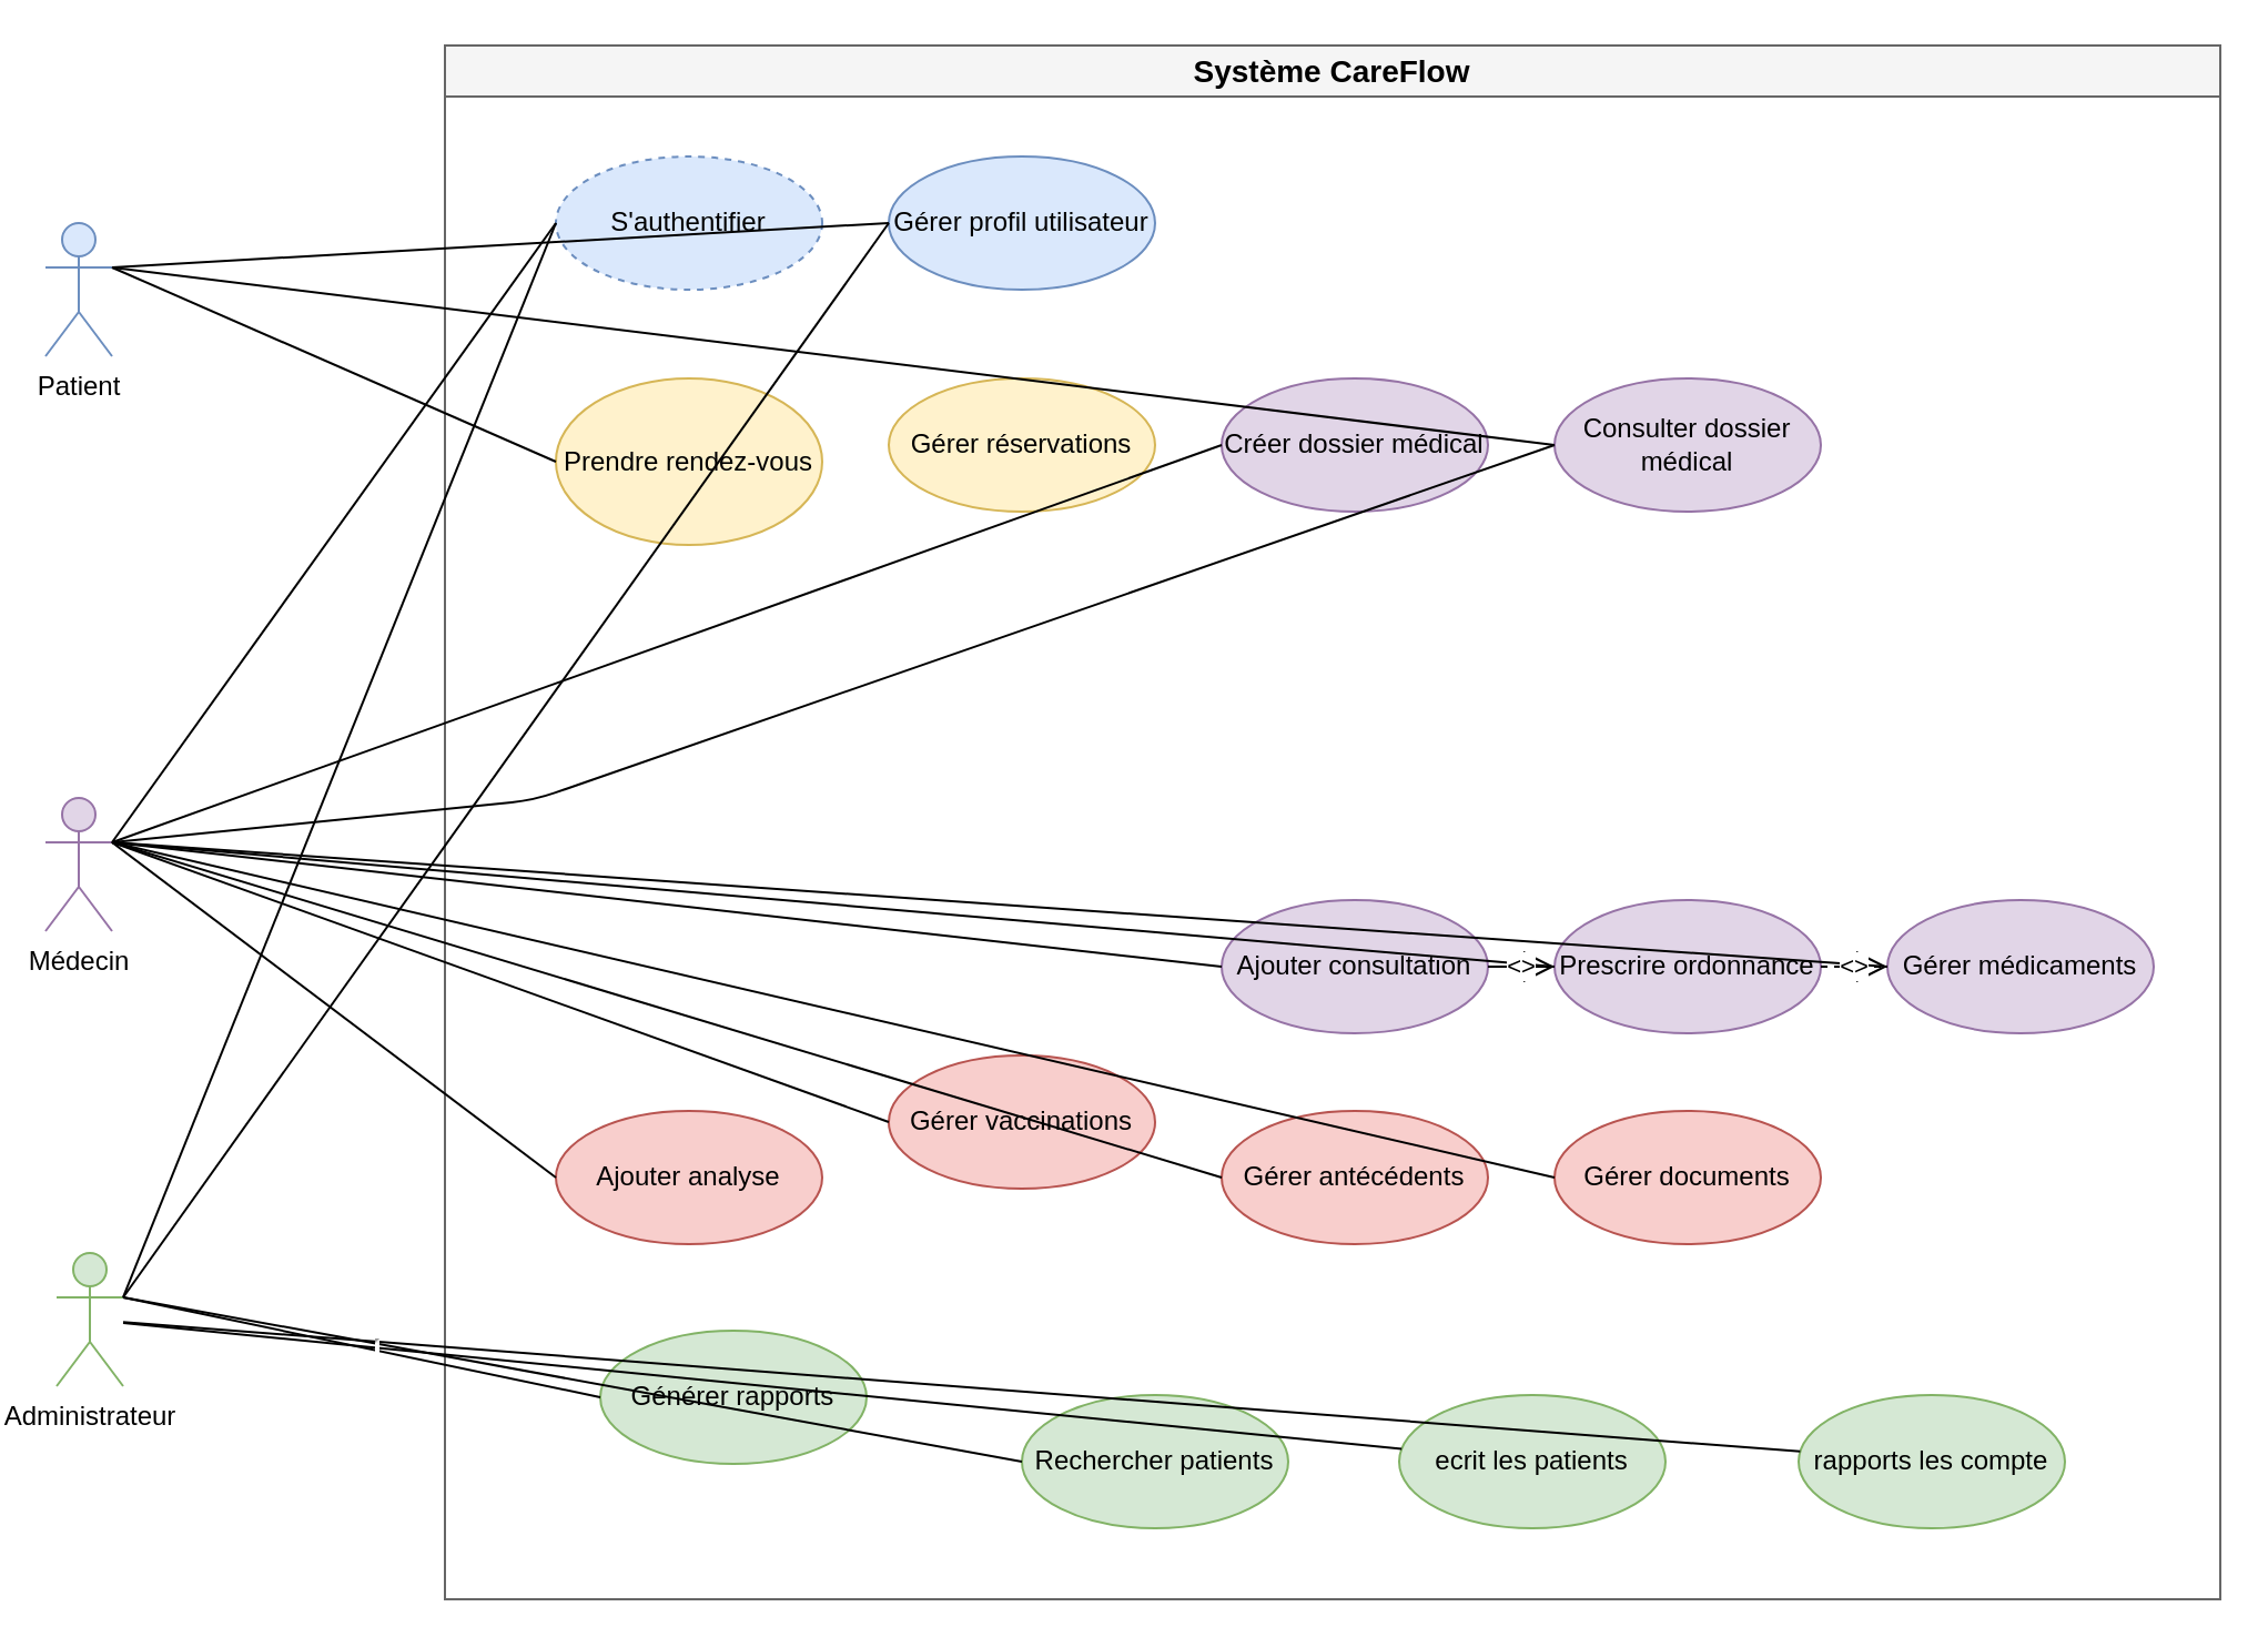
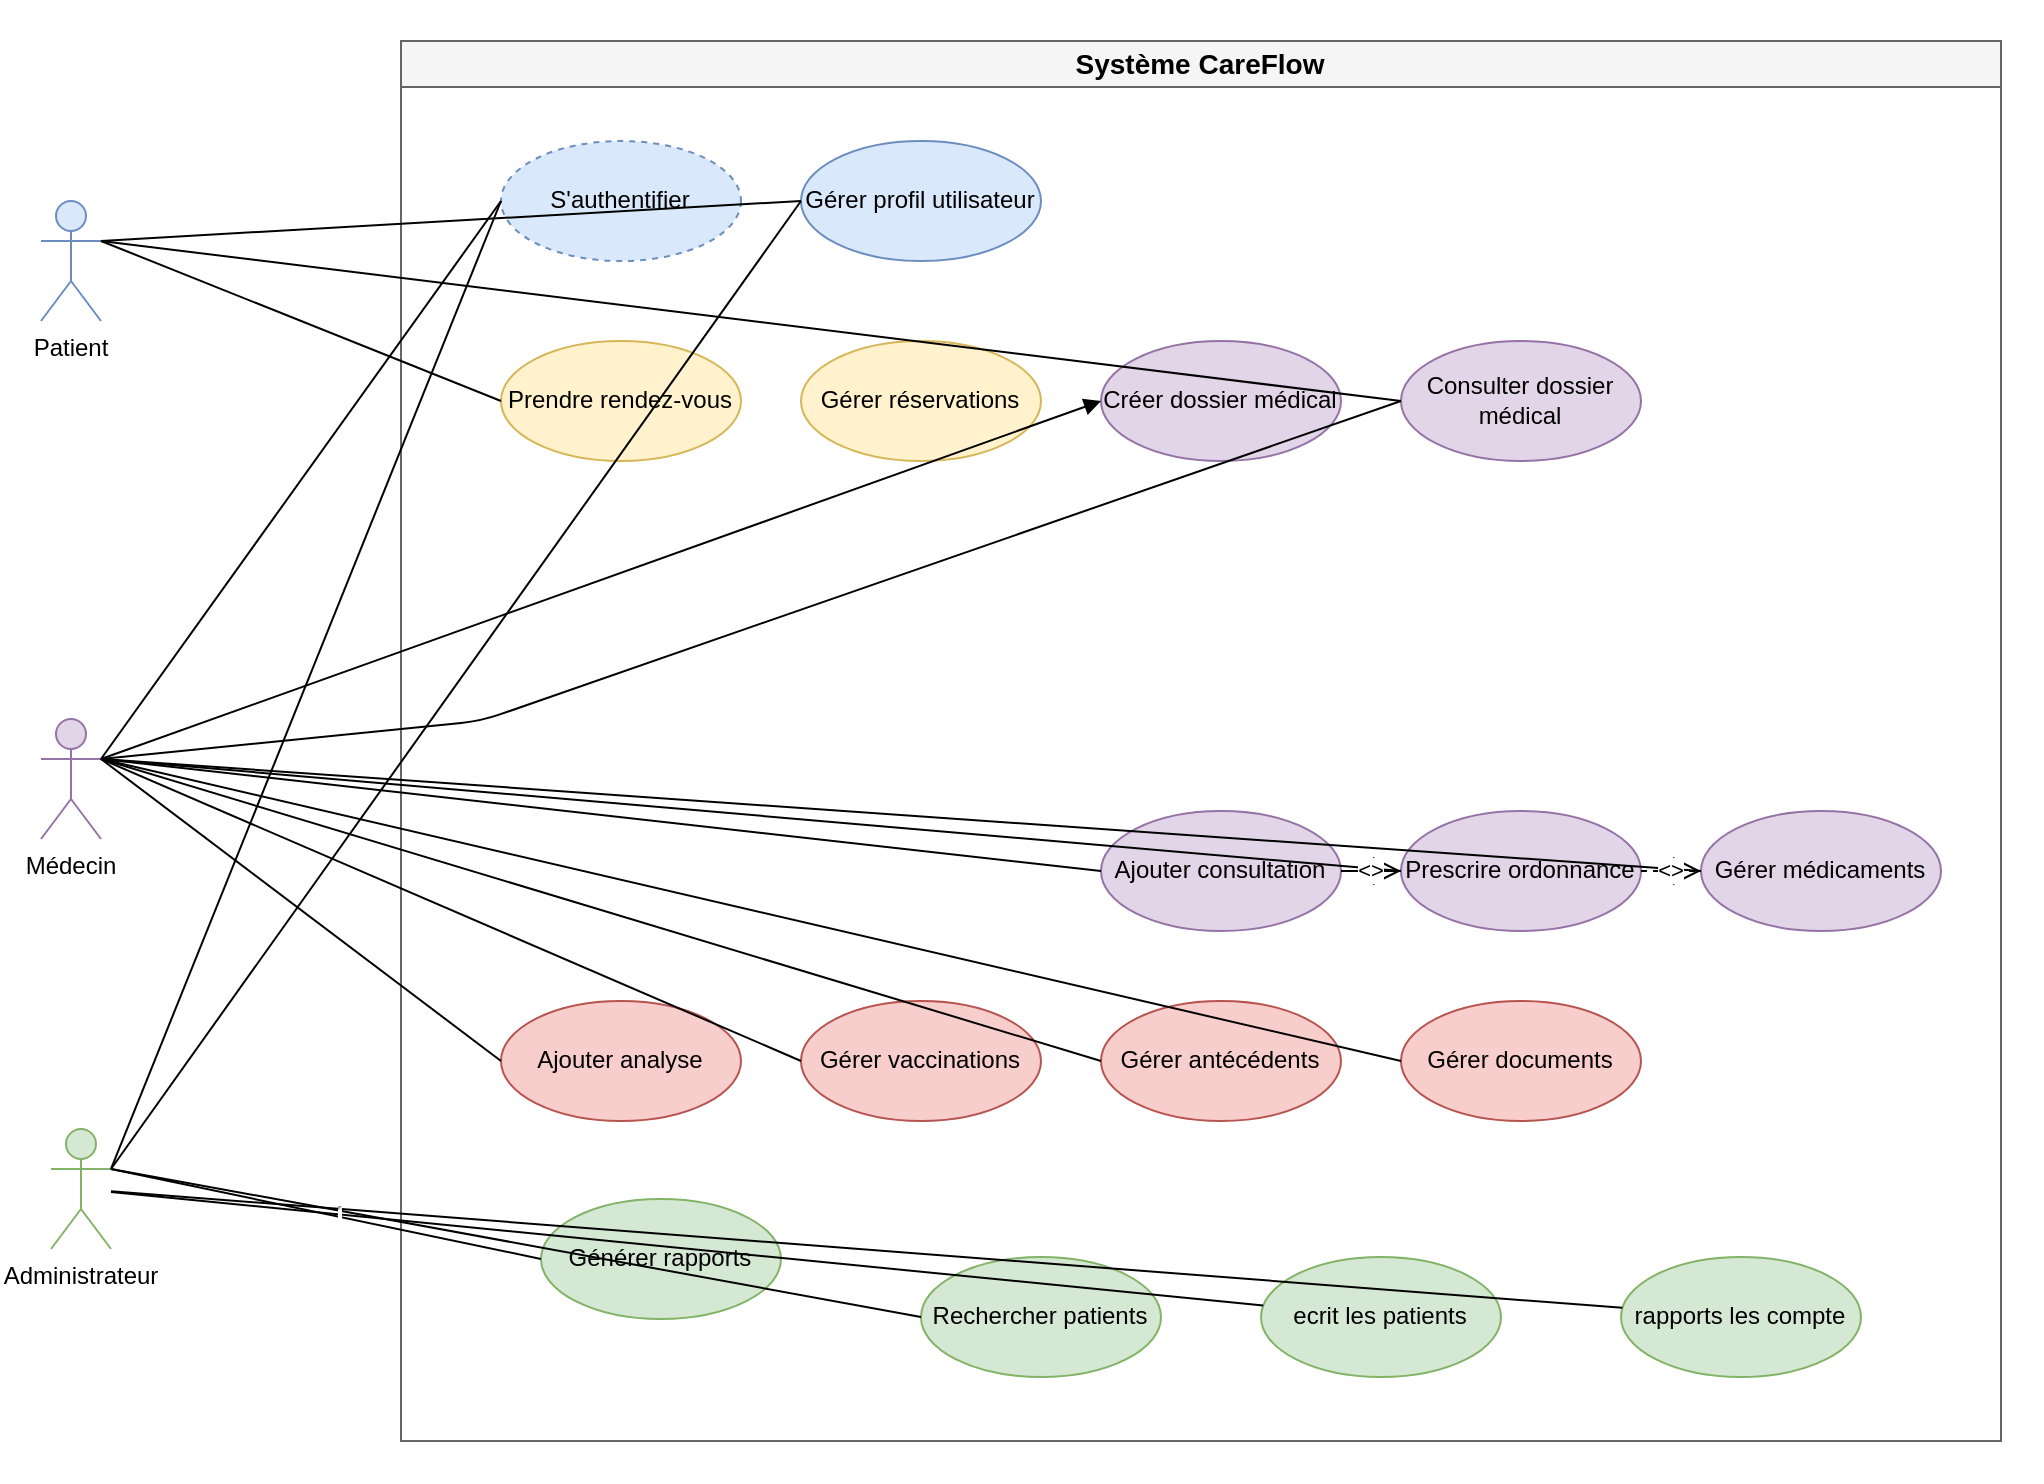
  <mxCell id="0" />
  <mxCell id="1" parent="0" />
  <mxCell id="2" value="Système CareFlow" style="swimlane;whiteSpace=wrap;html=1;fillColor=#f5f5f5;strokeColor=#666666;fontStyle=1;fontSize=14;" parent="1" vertex="1"><mxGeometry x="200" y="20" width="800" height="700" as="geometry" /></mxCell>
  <mxCell id="3" value="S'authentifier" style="ellipse;whiteSpace=wrap;html=1;fillColor=#dae8fc;strokeColor=#6c8ebf;dashed=1;" parent="2" vertex="1"><mxGeometry x="50" y="50" width="120" height="60" as="geometry" /></mxCell>
  <mxCell id="4" value="Gérer profil utilisateur" style="ellipse;whiteSpace=wrap;html=1;fillColor=#dae8fc;strokeColor=#6c8ebf;" parent="2" vertex="1"><mxGeometry x="200" y="50" width="120" height="60" as="geometry" /></mxCell>
- <mxCell id="5" value="Prendre rendez-vous" style="ellipse;whiteSpace=wrap;html=1;fillColor=#fff2cc;strokeColor=#d6b656;" parent="2" vertex="1"><mxGeometry x="50" y="150" width="120" height="75" as="geometry" /></mxCell>
+ <mxCell id="5" value="Prendre rendez-vous" style="ellipse;whiteSpace=wrap;html=1;fillColor=#fff2cc;strokeColor=#d6b656;" parent="2" vertex="1"><mxGeometry x="50" y="150" width="120" height="60" as="geometry" /></mxCell>
  <mxCell id="6" value="Gérer réservations" style="ellipse;whiteSpace=wrap;html=1;fillColor=#fff2cc;strokeColor=#d6b656;" parent="2" vertex="1"><mxGeometry x="200" y="150" width="120" height="60" as="geometry" /></mxCell>
  <mxCell id="7" value="Créer dossier médical" style="ellipse;whiteSpace=wrap;html=1;fillColor=#e1d5e7;strokeColor=#9673a6;" parent="2" vertex="1"><mxGeometry x="350" y="150" width="120" height="60" as="geometry" /></mxCell>
  <mxCell id="8" value="Consulter dossier médical" style="ellipse;whiteSpace=wrap;html=1;fillColor=#e1d5e7;strokeColor=#9673a6;" parent="2" vertex="1"><mxGeometry x="500" y="150" width="120" height="60" as="geometry" /></mxCell>
  <mxCell id="9" value="Ajouter consultation" style="ellipse;whiteSpace=wrap;html=1;fillColor=#e1d5e7;strokeColor=#9673a6;" parent="2" vertex="1"><mxGeometry x="350" y="385" width="120" height="60" as="geometry" /></mxCell>
  <mxCell id="10" value="Prescrire ordonnance" style="ellipse;whiteSpace=wrap;html=1;fillColor=#e1d5e7;strokeColor=#9673a6;" parent="2" vertex="1"><mxGeometry x="500" y="385" width="120" height="60" as="geometry" /></mxCell>
  <mxCell id="11" value="Gérer médicaments" style="ellipse;whiteSpace=wrap;html=1;fillColor=#e1d5e7;strokeColor=#9673a6;" parent="2" vertex="1"><mxGeometry x="650" y="385" width="120" height="60" as="geometry" /></mxCell>
  <mxCell id="12" value="Ajouter analyse" style="ellipse;whiteSpace=wrap;html=1;fillColor=#f8cecc;strokeColor=#b85450;" parent="2" vertex="1"><mxGeometry x="50" y="480" width="120" height="60" as="geometry" /></mxCell>
- <mxCell id="13" value="Gérer vaccinations" style="ellipse;whiteSpace=wrap;html=1;fillColor=#f8cecc;strokeColor=#b85450;" parent="2" vertex="1"><mxGeometry x="200" y="455" width="120" height="60" as="geometry" /></mxCell>
+ <mxCell id="13" value="Gérer vaccinations" style="ellipse;whiteSpace=wrap;html=1;fillColor=#f8cecc;strokeColor=#b85450;" parent="2" vertex="1"><mxGeometry x="200" y="480" width="120" height="60" as="geometry" /></mxCell>
  <mxCell id="14" value="Gérer antécédents" style="ellipse;whiteSpace=wrap;html=1;fillColor=#f8cecc;strokeColor=#b85450;" parent="2" vertex="1"><mxGeometry x="350" y="480" width="120" height="60" as="geometry" /></mxCell>
  <mxCell id="15" value="Gérer documents" style="ellipse;whiteSpace=wrap;html=1;fillColor=#f8cecc;strokeColor=#b85450;" parent="2" vertex="1"><mxGeometry x="500" y="480" width="120" height="60" as="geometry" /></mxCell>
  <mxCell id="16" value="Générer rapports" style="ellipse;whiteSpace=wrap;html=1;fillColor=#d5e8d4;strokeColor=#82b366;" parent="2" vertex="1"><mxGeometry x="70" y="579" width="120" height="60" as="geometry" /></mxCell>
  <mxCell id="17" value="Rechercher patients" style="ellipse;whiteSpace=wrap;html=1;fillColor=#d5e8d4;strokeColor=#82b366;" parent="2" vertex="1"><mxGeometry x="260" y="608" width="120" height="60" as="geometry" /></mxCell>
  <mxCell id="18" value="ecrit les patients" style="ellipse;whiteSpace=wrap;html=1;fillColor=#d5e8d4;strokeColor=#82b366;" parent="2" vertex="1"><mxGeometry x="430" y="608" width="120" height="60" as="geometry" /></mxCell>
  <mxCell id="19" value="rapports les compte" style="ellipse;whiteSpace=wrap;html=1;fillColor=#d5e8d4;strokeColor=#82b366;" parent="2" vertex="1"><mxGeometry x="610" y="608" width="120" height="60" as="geometry" /></mxCell>
  <mxCell id="20" value="Patient" style="shape=umlActor;verticalLabelPosition=bottom;verticalAlign=top;html=1;fillColor=#dae8fc;strokeColor=#6c8ebf;" parent="1" vertex="1"><mxGeometry x="20" y="100" width="30" height="60" as="geometry" /></mxCell>
  <mxCell id="21" value="Médecin" style="shape=umlActor;verticalLabelPosition=bottom;verticalAlign=top;html=1;fillColor=#e1d5e7;strokeColor=#9673a6;" parent="1" vertex="1"><mxGeometry x="20" y="359" width="30" height="60" as="geometry" /></mxCell>
  <mxCell id="22" style="edgeStyle=none;html=1;endArrow=none;endFill=0;" parent="1" source="23" target="18" edge="1"><mxGeometry relative="1" as="geometry" /></mxCell>
  <mxCell id="23" value="Administrateur" style="shape=umlActor;verticalLabelPosition=bottom;verticalAlign=top;html=1;fillColor=#d5e8d4;strokeColor=#82b366;" parent="1" vertex="1"><mxGeometry x="25" y="564" width="30" height="60" as="geometry" /></mxCell>
  <mxCell id="24" value="" style="endArrow=none;html=1;exitX=1;exitY=0.333;exitDx=0;exitDy=0;exitPerimeter=0;entryX=0;entryY=0.5;entryDx=0;entryDy=0;" parent="1" source="20" target="4" edge="1"><mxGeometry width="50" height="50" relative="1" as="geometry"><mxPoint x="70" y="200" as="sourcePoint" /><mxPoint x="120" y="150" as="targetPoint" /></mxGeometry></mxCell>
  <mxCell id="25" value="" style="endArrow=none;html=1;exitX=1;exitY=0.333;exitDx=0;exitDy=0;exitPerimeter=0;entryX=0;entryY=0.5;entryDx=0;entryDy=0;" parent="1" source="20" target="5" edge="1"><mxGeometry width="50" height="50" relative="1" as="geometry"><mxPoint x="70" y="200" as="sourcePoint" /><mxPoint x="120" y="150" as="targetPoint" /></mxGeometry></mxCell>
  <mxCell id="26" value="" style="endArrow=none;html=1;exitX=1;exitY=0.333;exitDx=0;exitDy=0;exitPerimeter=0;entryX=0;entryY=0.5;entryDx=0;entryDy=0;" parent="1" source="20" target="8" edge="1"><mxGeometry width="50" height="50" relative="1" as="geometry"><mxPoint x="70" y="200" as="sourcePoint" /><mxPoint x="120" y="150" as="targetPoint" /></mxGeometry></mxCell>
  <mxCell id="27" value="" style="endArrow=none;html=1;exitX=1;exitY=0.333;exitDx=0;exitDy=0;exitPerimeter=0;entryX=0;entryY=0.5;entryDx=0;entryDy=0;" parent="1" source="21" target="3" edge="1"><mxGeometry width="50" height="50" relative="1" as="geometry"><mxPoint x="70" y="400" as="sourcePoint" /><mxPoint x="120" y="350" as="targetPoint" /></mxGeometry></mxCell>
- <mxCell id="28" value="" style="endArrow=none;html=1;exitX=1;exitY=0.333;exitDx=0;exitDy=0;exitPerimeter=0;entryX=0;entryY=0.5;entryDx=0;entryDy=0;" parent="1" source="21" target="7" edge="1"><mxGeometry width="50" height="50" relative="1" as="geometry"><mxPoint x="70" y="400" as="sourcePoint" /><mxPoint x="120" y="350" as="targetPoint" /></mxGeometry></mxCell>
+ <mxCell id="28" value="" style="endArrow=block;html=1;exitX=1;exitY=0.333;exitDx=0;exitDy=0;exitPerimeter=0;entryX=0;entryY=0.5;entryDx=0;entryDy=0;" parent="1" source="21" target="7" edge="1"><mxGeometry width="50" height="50" relative="1" as="geometry"><mxPoint x="70" y="400" as="sourcePoint" /><mxPoint x="120" y="350" as="targetPoint" /></mxGeometry></mxCell>
  <mxCell id="29" value="" style="endArrow=none;html=1;exitX=1;exitY=0.333;exitDx=0;exitDy=0;exitPerimeter=0;entryX=0;entryY=0.5;entryDx=0;entryDy=0;" parent="1" source="21" target="8" edge="1"><mxGeometry width="50" height="50" relative="1" as="geometry"><mxPoint x="70" y="400" as="sourcePoint" /><mxPoint x="120" y="350" as="targetPoint" /><Array as="points"><mxPoint x="240" y="360" /></Array></mxGeometry></mxCell>
  <mxCell id="30" value="" style="endArrow=none;html=1;exitX=1;exitY=0.333;exitDx=0;exitDy=0;exitPerimeter=0;entryX=0;entryY=0.5;entryDx=0;entryDy=0;" parent="1" source="21" target="9" edge="1"><mxGeometry width="50" height="50" relative="1" as="geometry"><mxPoint x="70" y="400" as="sourcePoint" /><mxPoint x="120" y="350" as="targetPoint" /></mxGeometry></mxCell>
  <mxCell id="31" value="" style="endArrow=none;html=1;exitX=1;exitY=0.333;exitDx=0;exitDy=0;exitPerimeter=0;entryX=0;entryY=0.5;entryDx=0;entryDy=0;" parent="1" source="21" target="10" edge="1"><mxGeometry width="50" height="50" relative="1" as="geometry"><mxPoint x="70" y="400" as="sourcePoint" /><mxPoint x="120" y="350" as="targetPoint" /></mxGeometry></mxCell>
  <mxCell id="32" value="" style="endArrow=none;html=1;exitX=1;exitY=0.333;exitDx=0;exitDy=0;exitPerimeter=0;entryX=0;entryY=0.5;entryDx=0;entryDy=0;" parent="1" source="21" target="11" edge="1"><mxGeometry width="50" height="50" relative="1" as="geometry"><mxPoint x="70" y="400" as="sourcePoint" /><mxPoint x="120" y="350" as="targetPoint" /></mxGeometry></mxCell>
  <mxCell id="33" value="" style="endArrow=none;html=1;exitX=1;exitY=0.333;exitDx=0;exitDy=0;exitPerimeter=0;entryX=0;entryY=0.5;entryDx=0;entryDy=0;" parent="1" source="21" target="12" edge="1"><mxGeometry width="50" height="50" relative="1" as="geometry"><mxPoint x="70" y="400" as="sourcePoint" /><mxPoint x="120" y="350" as="targetPoint" /></mxGeometry></mxCell>
  <mxCell id="34" value="" style="endArrow=none;html=1;exitX=1;exitY=0.333;exitDx=0;exitDy=0;exitPerimeter=0;entryX=0;entryY=0.5;entryDx=0;entryDy=0;" parent="1" source="21" target="13" edge="1"><mxGeometry width="50" height="50" relative="1" as="geometry"><mxPoint x="70" y="400" as="sourcePoint" /><mxPoint x="120" y="350" as="targetPoint" /></mxGeometry></mxCell>
  <mxCell id="35" value="" style="endArrow=none;html=1;exitX=1;exitY=0.333;exitDx=0;exitDy=0;exitPerimeter=0;entryX=0;entryY=0.5;entryDx=0;entryDy=0;" parent="1" source="21" target="14" edge="1"><mxGeometry width="50" height="50" relative="1" as="geometry"><mxPoint x="70" y="400" as="sourcePoint" /><mxPoint x="120" y="350" as="targetPoint" /></mxGeometry></mxCell>
  <mxCell id="36" value="" style="endArrow=none;html=1;exitX=1;exitY=0.333;exitDx=0;exitDy=0;exitPerimeter=0;entryX=0;entryY=0.5;entryDx=0;entryDy=0;" parent="1" source="21" target="15" edge="1"><mxGeometry width="50" height="50" relative="1" as="geometry"><mxPoint x="70" y="400" as="sourcePoint" /><mxPoint x="120" y="350" as="targetPoint" /></mxGeometry></mxCell>
  <mxCell id="37" value="" style="endArrow=none;html=1;exitX=1;exitY=0.333;exitDx=0;exitDy=0;exitPerimeter=0;entryX=0;entryY=0.5;entryDx=0;entryDy=0;" parent="1" source="23" target="3" edge="1"><mxGeometry width="50" height="50" relative="1" as="geometry"><mxPoint x="70" y="600" as="sourcePoint" /><mxPoint x="120" y="550" as="targetPoint" /></mxGeometry></mxCell>
  <mxCell id="38" value="" style="endArrow=none;html=1;exitX=1;exitY=0.333;exitDx=0;exitDy=0;exitPerimeter=0;entryX=0;entryY=0.5;entryDx=0;entryDy=0;" parent="1" source="23" target="4" edge="1"><mxGeometry width="50" height="50" relative="1" as="geometry"><mxPoint x="70" y="600" as="sourcePoint" /><mxPoint x="120" y="550" as="targetPoint" /></mxGeometry></mxCell>
  <mxCell id="39" value="" style="endArrow=none;html=1;exitX=1;exitY=0.333;exitDx=0;exitDy=0;exitPerimeter=0;entryX=0;entryY=0.5;entryDx=0;entryDy=0;" parent="1" source="23" target="16" edge="1"><mxGeometry width="50" height="50" relative="1" as="geometry"><mxPoint x="70" y="600" as="sourcePoint" /><mxPoint x="120" y="550" as="targetPoint" /></mxGeometry></mxCell>
  <mxCell id="40" value="" style="endArrow=none;html=1;exitX=1;exitY=0.333;exitDx=0;exitDy=0;exitPerimeter=0;entryX=0;entryY=0.5;entryDx=0;entryDy=0;" parent="1" source="23" target="17" edge="1"><mxGeometry width="50" height="50" relative="1" as="geometry"><mxPoint x="70" y="600" as="sourcePoint" /><mxPoint x="120" y="550" as="targetPoint" /></mxGeometry></mxCell>
  <mxCell id="41" value="&lt;&lt;include&gt;&gt;" style="endArrow=open;endSize=12;dashed=0;html=1;exitX=1;exitY=0.5;exitDx=0;exitDy=0;entryX=0;entryY=0.5;entryDx=0;entryDy=0;" parent="1" source="9" target="10" edge="1"><mxGeometry width="160" relative="1" as="geometry"><mxPoint x="370" y="435" as="sourcePoint" /><mxPoint x="530" y="435" as="targetPoint" /></mxGeometry></mxCell>
  <mxCell id="42" value="&lt;&lt;include&gt;&gt;" style="endArrow=open;endSize=12;dashed=1;html=1;exitX=1;exitY=0.5;exitDx=0;exitDy=0;entryX=0;entryY=0.5;entryDx=0;entryDy=0;" parent="1" source="10" target="11" edge="1"><mxGeometry width="160" relative="1" as="geometry"><mxPoint x="520" y="435" as="sourcePoint" /><mxPoint x="680" y="435" as="targetPoint" /></mxGeometry></mxCell>
  <mxCell id="43" style="edgeStyle=none;html=1;endArrow=none;endFill=0;" parent="1" source="23" target="19" edge="1"><mxGeometry relative="1" as="geometry" /></mxCell>
  <mxCell id="44" value="&lt;hr&gt;" style="edgeLabel;html=1;align=center;verticalAlign=middle;resizable=0;points=[];" parent="43" vertex="1" connectable="0"><mxGeometry x="-0.699" y="1" relative="1" as="geometry"><mxPoint as="offset" /></mxGeometry></mxCell>
